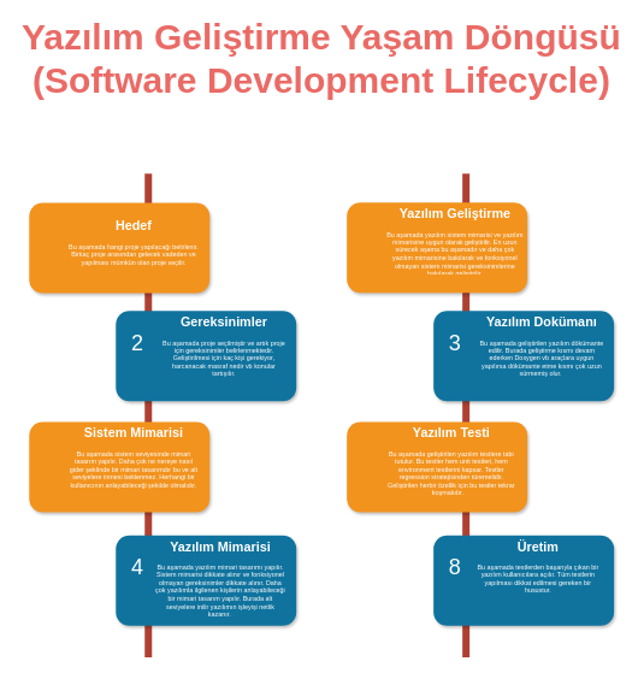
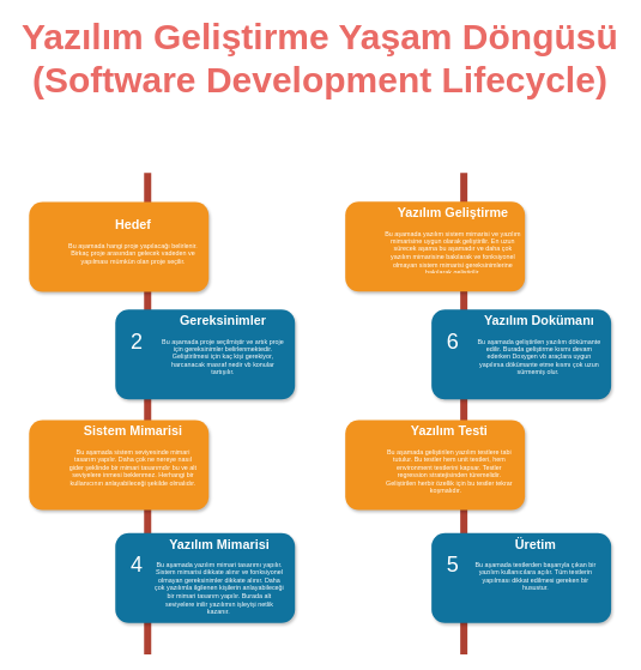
  <mxCell id="0" />
  <mxCell id="1" parent="0" />
  <mxCell id="2" value="" style="line;strokeWidth=10;direction=south;html=1;fillColor=none;fontSize=13;fontColor=#000000;align=center;strokeColor=#AE4132;" vertex="1" parent="1"><mxGeometry x="640" y="240" width="10" height="670" as="geometry" /></mxCell>
  <mxCell id="3" value="" style="line;strokeWidth=10;direction=south;html=1;fillColor=none;fontSize=13;fontColor=#000000;align=center;strokeColor=#AE4132;" parent="1" vertex="1"><mxGeometry x="200" y="240" width="10" height="670" as="geometry" /></mxCell>
  <mxCell id="4" value="" style="rounded=1;whiteSpace=wrap;html=1;strokeColor=none;strokeWidth=1;fillColor=#F2931E;fontSize=13;fontColor=#FFFFFF;align=center;gradientColor=none;gradientDirection=east;verticalAlign=top;shadow=1;" parent="1" vertex="1"><mxGeometry x="40" y="280.5" width="250" height="125" as="geometry" /></mxCell>
  <mxCell id="5" value="" style="rounded=1;whiteSpace=wrap;html=1;strokeColor=none;strokeWidth=1;fillColor=#10739E;fontSize=13;fontColor=#FFFFFF;align=center;gradientColor=none;gradientDirection=east;verticalAlign=top;shadow=1;" parent="1" vertex="1"><mxGeometry x="160" y="430" width="250" height="125" as="geometry" /></mxCell>
  <mxCell id="6" value="2" style="text;html=1;strokeColor=none;fillColor=none;align=center;verticalAlign=middle;whiteSpace=wrap;fontSize=30;fontColor=#FFFFFF;" parent="1" vertex="1"><mxGeometry x="170" y="464" width="40" height="20" as="geometry" /></mxCell>
  <mxCell id="7" value="" style="rounded=1;whiteSpace=wrap;html=1;strokeColor=none;strokeWidth=1;fillColor=#F2931E;fontSize=13;fontColor=#FFFFFF;align=center;gradientColor=none;gradientDirection=east;verticalAlign=top;shadow=1;" parent="1" vertex="1"><mxGeometry x="40" y="584" width="250" height="125" as="geometry" /></mxCell>
  <mxCell id="8" value="" style="rounded=1;whiteSpace=wrap;html=1;strokeColor=none;strokeWidth=1;fillColor=#10739E;fontSize=13;fontColor=#FFFFFF;align=center;gradientColor=none;gradientDirection=east;verticalAlign=top;shadow=1;" parent="1" vertex="1"><mxGeometry x="160" y="741" width="250" height="125" as="geometry" /></mxCell>
  <mxCell id="9" value="4" style="text;html=1;strokeColor=none;fillColor=none;align=center;verticalAlign=middle;whiteSpace=wrap;fontSize=30;fontColor=#FFFFFF;" parent="1" vertex="1"><mxGeometry x="170" y="774" width="40" height="20" as="geometry" /></mxCell>
  <mxCell id="10" value="" style="rounded=1;whiteSpace=wrap;html=1;strokeColor=none;strokeWidth=1;fillColor=#F2931E;fontSize=13;fontColor=#FFFFFF;align=center;gradientColor=none;gradientDirection=east;verticalAlign=top;shadow=1;" parent="1" vertex="1"><mxGeometry x="480" y="280" width="250" height="125" as="geometry" /></mxCell>
  <mxCell id="11" value="&lt;h1&gt;Hedef&lt;/h1&gt;&lt;p&gt;Bu aşamada hangi proje yapılacağı belirlenir. Birkaç proje arasından gelecek vadeden ve yapılması mümkün olan proje seçilir.&lt;/p&gt;" style="text;html=1;spacing=5;spacingTop=-20;whiteSpace=wrap;overflow=hidden;strokeColor=none;strokeWidth=4;fillColor=none;gradientColor=#007FFF;fontSize=9;fontColor=#FFFFFF;align=center;" parent="1" vertex="1"><mxGeometry x="90" y="300.5" width="190" height="91" as="geometry" /></mxCell>
  <mxCell id="12" value="&lt;h1&gt;Gereksinimler&lt;/h1&gt;&lt;p&gt;Bu aşamada proje seçilmiştir ve artık proje için gereksinimler belirlenmektedir. Geliştirilmesi için kaç kişi gerekiyor, harcanacak masraf nedir vb konular tartışılır.&lt;/p&gt;" style="text;html=1;spacing=5;spacingTop=-20;whiteSpace=wrap;overflow=hidden;strokeColor=none;strokeWidth=4;fillColor=none;gradientColor=#007FFF;fontSize=9;fontColor=#FFFFFF;align=center;" parent="1" vertex="1"><mxGeometry x="220" y="434" width="180" height="116" as="geometry" /></mxCell>
  <mxCell id="13" value="&lt;h1&gt;Sistem Mimarisi&lt;/h1&gt;&lt;p&gt;Bu aşamada sistem seviyesinde mimari tasarım yapılır. Daha çok ne nereye nasıl gider şeklinde bir mimari tasarımdır bu ve alt seviyelere inmesi beklenmez. Herhangi bir kullanıcının anlayabileceği şekilde olmalıdır.&lt;/p&gt;" style="text;html=1;spacing=5;spacingTop=-20;whiteSpace=wrap;overflow=hidden;strokeColor=none;strokeWidth=4;fillColor=none;gradientColor=#007FFF;fontSize=9;fontColor=#FFFFFF;align=center;" parent="1" vertex="1"><mxGeometry x="90" y="588" width="190" height="125" as="geometry" /></mxCell>
  <mxCell id="14" value="&lt;h1&gt;Yazılım Mimarisi&lt;/h1&gt;&lt;p&gt;Bu aşamada yazılım mimari tasarımı yapılır. Sistem mimarisi dikkate alınır ve fonksiyonel olmayan gereksinimler dikkate alınır. Daha çok yazılımla ilgilenen kişilerin anlayabileceği bir mimari tasarım yapılır. Burada alt seviyelere inilir yazılımın işleyişi netlik kazanır.&amp;nbsp;&lt;/p&gt;" style="text;html=1;spacing=5;spacingTop=-20;whiteSpace=wrap;overflow=hidden;strokeColor=none;strokeWidth=4;fillColor=none;gradientColor=#007FFF;fontSize=9;fontColor=#FFFFFF;align=center;" parent="1" vertex="1"><mxGeometry x="210" y="745" width="190" height="120" as="geometry" /></mxCell>
  <mxCell id="15" value="&lt;h1&gt;Yazılım Geliştirme&lt;/h1&gt;&lt;p&gt;Bu aşamada yazılım sistem mimarisi ve yazılım mimarisine uygun olarak geliştirilir. En uzun sürecek aşama bu aşamadır ve daha çok yazılım mimarisine bakılarak ve fonksiyonel olmayan sistem mimarisi gereksinimlerine bakılarak geliştirilir.&lt;/p&gt;" style="text;html=1;spacing=5;spacingTop=-20;whiteSpace=wrap;overflow=hidden;strokeColor=none;strokeWidth=4;fillColor=none;gradientColor=#007FFF;fontSize=9;fontColor=#FFFFFF;align=center;" parent="1" vertex="1"><mxGeometry x="530" y="284" width="200" height="96" as="geometry" /></mxCell>
  <mxCell id="16" value="" style="rounded=1;whiteSpace=wrap;html=1;strokeColor=none;strokeWidth=1;fillColor=#10739E;fontSize=13;fontColor=#FFFFFF;align=center;gradientColor=none;gradientDirection=east;verticalAlign=top;shadow=1;" vertex="1" parent="1"><mxGeometry x="600" y="430" width="250" height="125" as="geometry" /></mxCell>
- <mxCell id="17" value="3" style="text;html=1;strokeColor=none;fillColor=none;align=center;verticalAlign=middle;whiteSpace=wrap;fontSize=30;fontColor=#FFFFFF;" vertex="1" parent="1"><mxGeometry x="610" y="464" width="40" height="20" as="geometry" /></mxCell>
+ <mxCell id="17" value="6" style="text;html=1;strokeColor=none;fillColor=none;align=center;verticalAlign=middle;whiteSpace=wrap;fontSize=30;fontColor=#FFFFFF;" vertex="1" parent="1"><mxGeometry x="610" y="464" width="40" height="20" as="geometry" /></mxCell>
  <mxCell id="18" value="" style="rounded=1;whiteSpace=wrap;html=1;strokeColor=none;strokeWidth=1;fillColor=#F2931E;fontSize=13;fontColor=#FFFFFF;align=center;gradientColor=none;gradientDirection=east;verticalAlign=top;shadow=1;" vertex="1" parent="1"><mxGeometry x="480" y="584" width="250" height="125" as="geometry" /></mxCell>
  <mxCell id="19" value="" style="rounded=1;whiteSpace=wrap;html=1;strokeColor=none;strokeWidth=1;fillColor=#10739E;fontSize=13;fontColor=#FFFFFF;align=center;gradientColor=none;gradientDirection=east;verticalAlign=top;shadow=1;" vertex="1" parent="1"><mxGeometry x="600" y="741" width="250" height="125" as="geometry" /></mxCell>
- <mxCell id="20" value="8" style="text;html=1;strokeColor=none;fillColor=none;align=center;verticalAlign=middle;whiteSpace=wrap;fontSize=30;fontColor=#FFFFFF;" vertex="1" parent="1"><mxGeometry x="610" y="774" width="40" height="20" as="geometry" /></mxCell>
+ <mxCell id="20" value="5" style="text;html=1;strokeColor=none;fillColor=none;align=center;verticalAlign=middle;whiteSpace=wrap;fontSize=30;fontColor=#FFFFFF;" vertex="1" parent="1"><mxGeometry x="610" y="774" width="40" height="20" as="geometry" /></mxCell>
  <mxCell id="21" value="&lt;h1&gt;Yazılım Dokümanı&lt;/h1&gt;&lt;p&gt;Bu aşamada geliştirilen yazılım dökümante edilir. Burada geliştirme kısmı devam ederken Doxygen vb araçlara uygun yapılırsa dökümante etme kısmı çok uzun sürmemiş olur.&amp;nbsp;&lt;/p&gt;" style="text;html=1;spacing=5;spacingTop=-20;whiteSpace=wrap;overflow=hidden;strokeColor=none;strokeWidth=4;fillColor=none;gradientColor=#007FFF;fontSize=9;fontColor=#FFFFFF;align=center;" vertex="1" parent="1"><mxGeometry x="660" y="434" width="180" height="116" as="geometry" /></mxCell>
  <mxCell id="22" value="&lt;h1&gt;Yazılım Testi&lt;/h1&gt;&lt;p&gt;Bu aşamada geliştirilen yazılım testlere tabi tutulur. Bu testler hem unit testleri, hem environment testlerini kapsar. Testler regression stratejisinden türemelidir. Geliştirilen herbir özellik için bu testler tekrar koşmalıdır.&amp;nbsp; &amp;nbsp;&amp;nbsp;&lt;/p&gt;" style="text;html=1;spacing=5;spacingTop=-20;whiteSpace=wrap;overflow=hidden;strokeColor=none;strokeWidth=4;fillColor=none;gradientColor=#007FFF;fontSize=9;fontColor=#FFFFFF;align=center;" vertex="1" parent="1"><mxGeometry x="530" y="588" width="190" height="125" as="geometry" /></mxCell>
  <mxCell id="23" value="&lt;h1&gt;Üretim&lt;/h1&gt;&lt;p&gt;Bu aşamada testlerden başarıyla çıkan bir yazılım kullanıcılara açılır. Tüm testlerin yapılması dikkat edilmesi gereken bir husustur.&lt;/p&gt;" style="text;html=1;spacing=5;spacingTop=-20;whiteSpace=wrap;overflow=hidden;strokeColor=none;strokeWidth=4;fillColor=none;gradientColor=#007FFF;fontSize=9;fontColor=#FFFFFF;align=center;" vertex="1" parent="1"><mxGeometry x="650" y="745" width="190" height="120" as="geometry" /></mxCell>
  <mxCell id="24" value="Yazılım Geliştirme Yaşam Döngüsü&lt;br&gt;(Software Development Lifecycle)" style="text;html=1;strokeColor=none;fillColor=none;align=center;verticalAlign=middle;whiteSpace=wrap;rounded=0;fontColor=#EA6B66;fontSize=50;fontStyle=1" vertex="1" parent="1"><mxGeometry y="20" width="850" height="120" as="geometry" x="20" /></mxCell>
